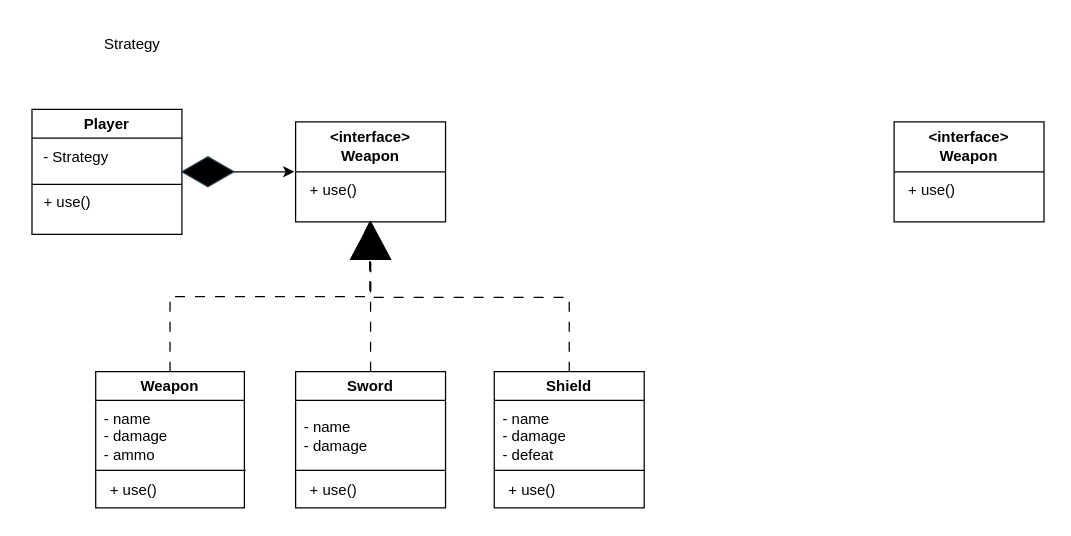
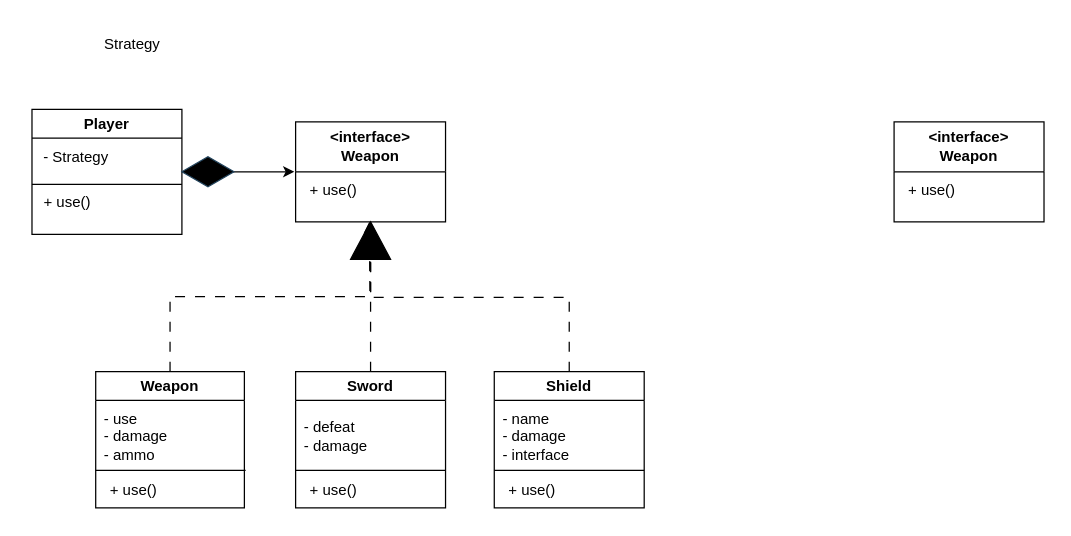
  <mxCell id="0" />
  <mxCell id="1" parent="0" />
  <mxCell id="2" style="rounded=0;orthogonalLoop=1;jettySize=auto;html=1;edgeStyle=orthogonalEdgeStyle;endArrow=classic;endFill=1;" parent="1" source="3" edge="1"><mxGeometry relative="1" as="geometry"><mxPoint x="235" y="137" as="targetPoint" /></mxGeometry></mxCell>
  <mxCell id="3" value="Player" style="swimlane;whiteSpace=wrap;html=1;" parent="1" vertex="1"><mxGeometry x="25" y="87" width="120" height="100" as="geometry"><mxRectangle x="70" y="70" width="70" height="30" as="alternateBounds" /></mxGeometry></mxCell>
  <mxCell id="4" value="- Strategy" style="text;html=1;align=center;verticalAlign=middle;resizable=0;points=[];autosize=1;strokeColor=none;fillColor=none;" parent="3" vertex="1"><mxGeometry x="-5" y="24" width="80" height="30" as="geometry" /></mxCell>
  <mxCell id="5" value="+ use()" style="text;html=1;align=center;verticalAlign=middle;resizable=0;points=[];autosize=1;strokeColor=none;fillColor=none;" parent="3" vertex="1"><mxGeometry x="-2" y="60" width="60" height="30" as="geometry" /></mxCell>
  <mxCell id="6" value="" style="endArrow=none;html=1;rounded=0;" parent="1" edge="1"><mxGeometry width="50" height="50" relative="1" as="geometry"><mxPoint x="25" y="147" as="sourcePoint" /><mxPoint x="145" y="147" as="targetPoint" /></mxGeometry></mxCell>
  <mxCell id="7" value="&lt;div&gt;&amp;lt;interface&amp;gt;&lt;/div&gt;&lt;div&gt;Weapon&lt;br&gt;&lt;/div&gt;" style="swimlane;whiteSpace=wrap;html=1;startSize=40;" parent="1" vertex="1"><mxGeometry x="236" y="97" width="120" height="80" as="geometry" /></mxCell>
  <mxCell id="8" value="+ use()" style="text;html=1;align=center;verticalAlign=middle;resizable=0;points=[];autosize=1;strokeColor=none;fillColor=none;" parent="7" vertex="1"><mxGeometry y="40" width="60" height="30" as="geometry" /></mxCell>
  <mxCell id="9" style="edgeStyle=orthogonalEdgeStyle;rounded=0;orthogonalLoop=1;jettySize=auto;html=1;exitX=0.5;exitY=0;exitDx=0;exitDy=0;entryX=0.5;entryY=1;entryDx=0;entryDy=0;dashed=1;dashPattern=8 8;" parent="1" source="10" target="7" edge="1"><mxGeometry relative="1" as="geometry" /></mxCell>
  <mxCell id="10" value="Weapon" style="swimlane;whiteSpace=wrap;html=1;" parent="1" vertex="1"><mxGeometry x="76" y="297" width="119" height="109" as="geometry" /></mxCell>
- <mxCell id="11" value="&lt;div align=&quot;left&quot;&gt;- name&lt;/div&gt;&lt;div align=&quot;left&quot;&gt;- damage&lt;/div&gt;&lt;div align=&quot;left&quot;&gt;- ammo&lt;br&gt;&lt;/div&gt;" style="text;html=1;align=left;verticalAlign=middle;resizable=0;points=[];autosize=1;strokeColor=none;fillColor=none;" parent="10" vertex="1"><mxGeometry x="5" y="22" width="70" height="60" as="geometry" /></mxCell>
+ <mxCell id="11" value="&lt;div align=&quot;left&quot;&gt;- use&lt;/div&gt;&lt;div align=&quot;left&quot;&gt;- damage&lt;/div&gt;&lt;div align=&quot;left&quot;&gt;- ammo&lt;br&gt;&lt;/div&gt;" style="text;html=1;align=left;verticalAlign=middle;resizable=0;points=[];autosize=1;strokeColor=none;fillColor=none;" parent="10" vertex="1"><mxGeometry x="5" y="22" width="70" height="60" as="geometry" /></mxCell>
  <mxCell id="12" value="+ use()" style="text;html=1;align=center;verticalAlign=middle;resizable=0;points=[];autosize=1;strokeColor=none;fillColor=none;" parent="10" vertex="1"><mxGeometry y="80" width="60" height="30" as="geometry" /></mxCell>
  <mxCell id="13" value="" style="endArrow=none;html=1;rounded=0;" parent="1" edge="1"><mxGeometry width="50" height="50" relative="1" as="geometry"><mxPoint x="76" y="376" as="sourcePoint" /><mxPoint x="196" y="376" as="targetPoint" /></mxGeometry></mxCell>
  <mxCell id="14" style="edgeStyle=orthogonalEdgeStyle;rounded=0;orthogonalLoop=1;jettySize=auto;html=1;exitX=0.5;exitY=0;exitDx=0;exitDy=0;entryX=0.5;entryY=1;entryDx=0;entryDy=0;dashed=1;dashPattern=8 8;" parent="1" source="15" target="7" edge="1"><mxGeometry relative="1" as="geometry" /></mxCell>
  <mxCell id="15" value="Sword" style="swimlane;whiteSpace=wrap;html=1;" parent="1" vertex="1"><mxGeometry x="236" y="297" width="120" height="109" as="geometry" /></mxCell>
- <mxCell id="16" value="&lt;div align=&quot;left&quot;&gt;- name&lt;/div&gt;&lt;div align=&quot;left&quot;&gt;- damage&lt;/div&gt;" style="text;html=1;align=left;verticalAlign=middle;resizable=0;points=[];autosize=1;strokeColor=none;fillColor=none;" parent="15" vertex="1"><mxGeometry x="5" y="32" width="70" height="40" as="geometry" /></mxCell>
+ <mxCell id="16" value="&lt;div align=&quot;left&quot;&gt;- defeat&lt;/div&gt;&lt;div align=&quot;left&quot;&gt;- damage&lt;/div&gt;" style="text;html=1;align=left;verticalAlign=middle;resizable=0;points=[];autosize=1;strokeColor=none;fillColor=none;" parent="15" vertex="1"><mxGeometry x="5" y="32" width="70" height="40" as="geometry" /></mxCell>
  <mxCell id="17" value="+ use()" style="text;html=1;align=center;verticalAlign=middle;resizable=0;points=[];autosize=1;strokeColor=none;fillColor=none;" parent="15" vertex="1"><mxGeometry y="80" width="60" height="30" as="geometry" /></mxCell>
  <mxCell id="18" value="" style="endArrow=none;html=1;rounded=0;" parent="1" edge="1"><mxGeometry width="50" height="50" relative="1" as="geometry"><mxPoint x="236" y="376" as="sourcePoint" /><mxPoint x="356" y="376" as="targetPoint" /></mxGeometry></mxCell>
  <mxCell id="19" style="edgeStyle=orthogonalEdgeStyle;rounded=0;orthogonalLoop=1;jettySize=auto;html=1;exitX=0.5;exitY=0;exitDx=0;exitDy=0;dashed=1;dashPattern=8 8;" parent="1" source="20" edge="1"><mxGeometry relative="1" as="geometry"><mxPoint x="295" y="177" as="targetPoint" /></mxGeometry></mxCell>
  <mxCell id="20" value="Shield" style="swimlane;whiteSpace=wrap;html=1;" parent="1" vertex="1"><mxGeometry x="395" y="297" width="120" height="109" as="geometry" /></mxCell>
- <mxCell id="21" value="&lt;div align=&quot;left&quot;&gt;- name&lt;/div&gt;&lt;div align=&quot;left&quot;&gt;- damage&lt;/div&gt;&lt;div&gt;- defeat&lt;br&gt;&lt;/div&gt;" style="text;html=1;align=left;verticalAlign=middle;resizable=0;points=[];autosize=1;strokeColor=none;fillColor=none;" parent="20" vertex="1"><mxGeometry x="5" y="22" width="70" height="60" as="geometry" /></mxCell>
+ <mxCell id="21" value="&lt;div align=&quot;left&quot;&gt;- name&lt;/div&gt;&lt;div align=&quot;left&quot;&gt;- damage&lt;/div&gt;&lt;div&gt;- interface&lt;br&gt;&lt;/div&gt;" style="text;html=1;align=left;verticalAlign=middle;resizable=0;points=[];autosize=1;strokeColor=none;fillColor=none;" parent="20" vertex="1"><mxGeometry x="5" y="22" width="70" height="60" as="geometry" /></mxCell>
  <mxCell id="22" value="+ use()" style="text;html=1;align=center;verticalAlign=middle;resizable=0;points=[];autosize=1;strokeColor=none;fillColor=none;" parent="20" vertex="1"><mxGeometry y="80" width="60" height="30" as="geometry" /></mxCell>
  <mxCell id="23" value="" style="endArrow=none;html=1;rounded=0;" parent="1" edge="1"><mxGeometry width="50" height="50" relative="1" as="geometry"><mxPoint x="395" y="376" as="sourcePoint" /><mxPoint x="515" y="376" as="targetPoint" /></mxGeometry></mxCell>
  <mxCell id="24" value="Strategy" style="text;html=1;align=center;verticalAlign=middle;resizable=0;points=[];autosize=1;strokeColor=none;fillColor=none;" parent="1" vertex="1"><mxGeometry x="70" y="20" width="70" height="30" as="geometry" /></mxCell>
  <mxCell id="25" value="&lt;div&gt;&amp;lt;interface&amp;gt;&lt;/div&gt;&lt;div&gt;Weapon&lt;br&gt;&lt;/div&gt;" style="swimlane;whiteSpace=wrap;html=1;startSize=40;" parent="1" vertex="1"><mxGeometry x="715" y="97" width="120" height="80" as="geometry" /></mxCell>
  <mxCell id="26" value="+ use()" style="text;html=1;align=center;verticalAlign=middle;resizable=0;points=[];autosize=1;strokeColor=none;fillColor=none;" parent="25" vertex="1"><mxGeometry y="40" width="60" height="30" as="geometry" /></mxCell>
  <mxCell id="27" value="" style="shape=mxgraph.arrows2.wedgeArrow;html=1;bendable=0;startWidth=16;fillColor=strokeColor;defaultFillColor=invert;defaultGradientColor=invert;rounded=0;entryX=0.5;entryY=1;entryDx=0;entryDy=0;" edge="1" parent="1" target="7"><mxGeometry width="100" height="100" relative="1" as="geometry"><mxPoint x="296" y="207" as="sourcePoint" /><mxPoint x="415" y="177" as="targetPoint" /></mxGeometry></mxCell>
  <mxCell id="28" value="" style="html=1;whiteSpace=wrap;aspect=fixed;shape=isoRectangle;fillColor=#000000;strokeColor=#23445d;" vertex="1" parent="1"><mxGeometry x="145" y="124.5" width="41.67" height="25" as="geometry" /></mxCell>
